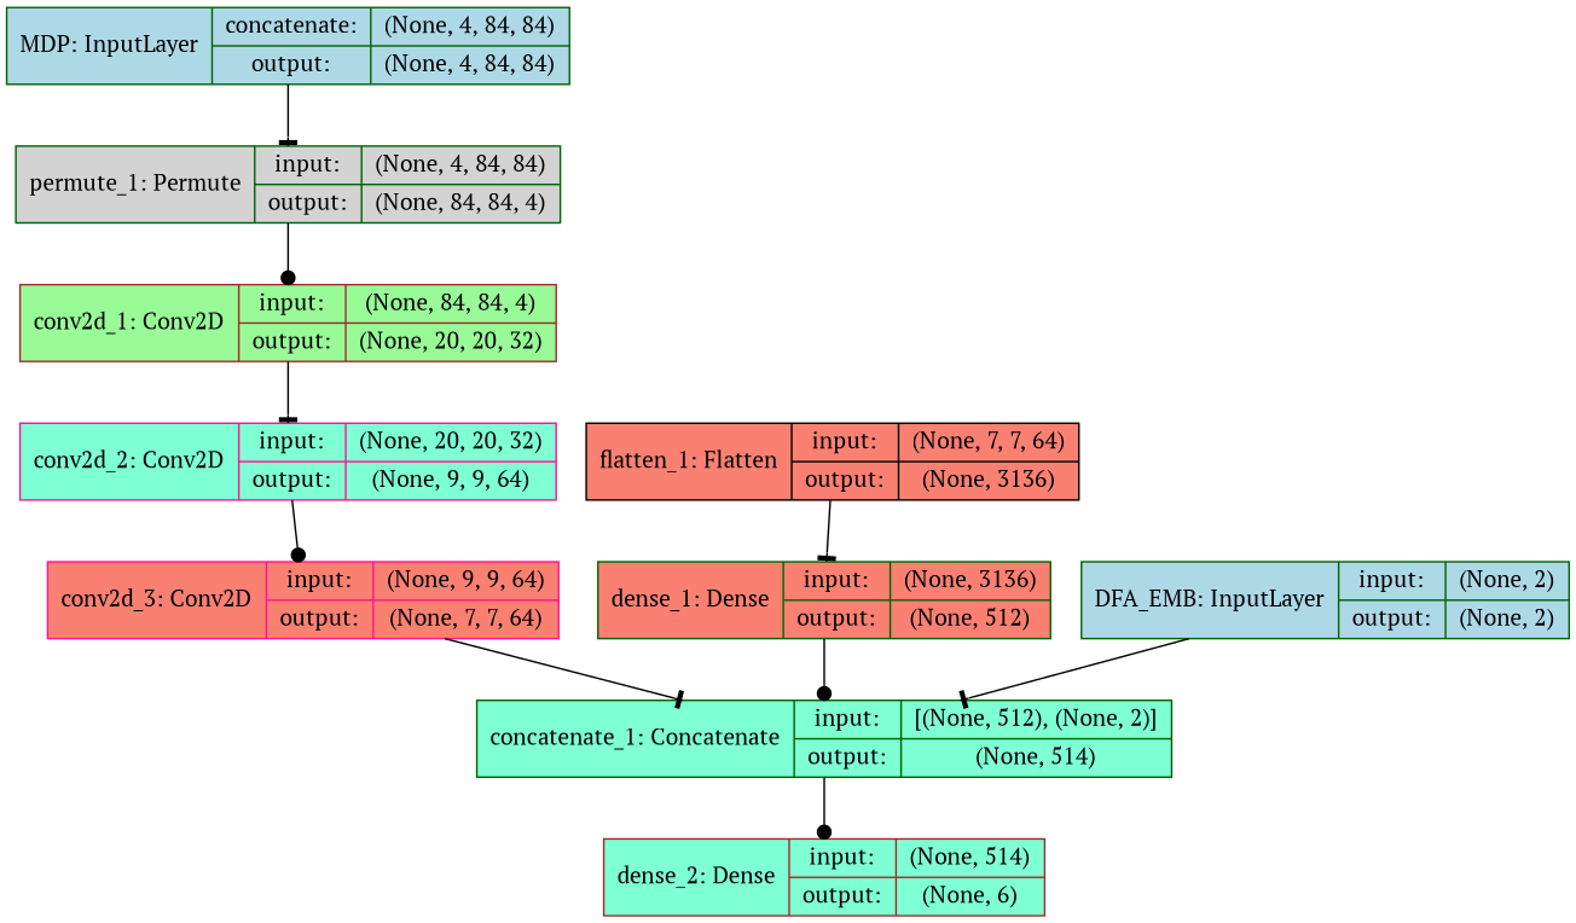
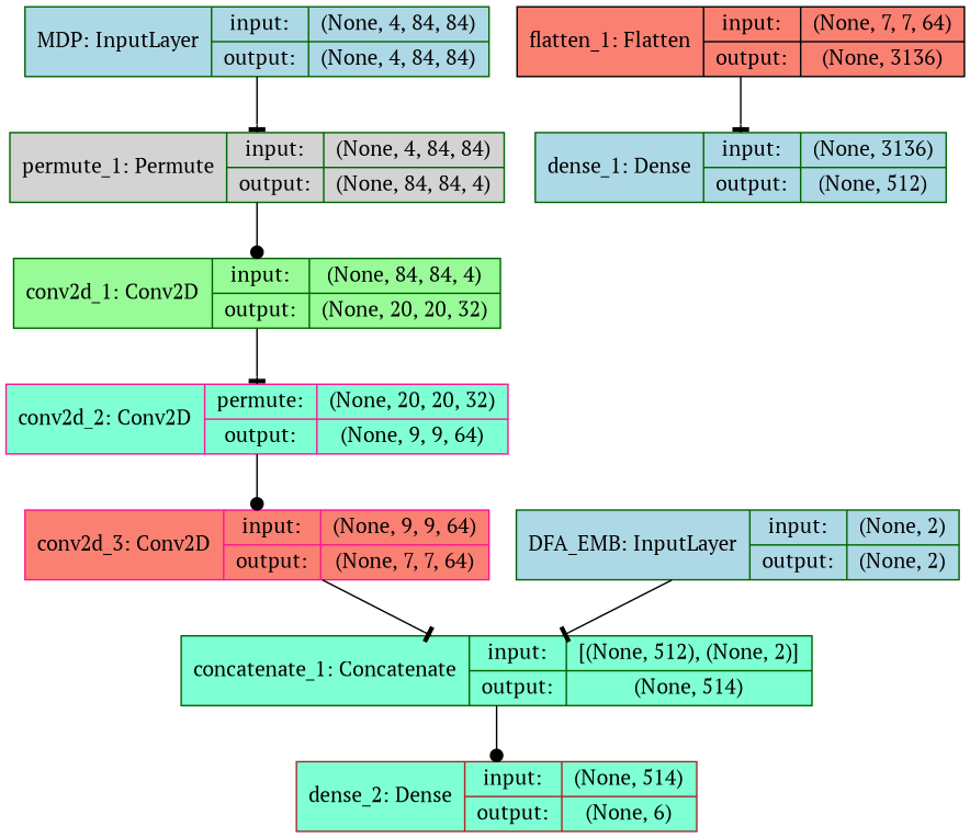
  digraph {
    concentrate=True
    fontname="PT Serif"
    rankdir=TB
    node [color=darkgreen fillcolor=lightblue fontname="PT Serif" shape=record style=filled]
    edge [arrowhead=tee fontname="PT Serif"]
-   n1 [label="MDP: InputLayer\n|{concatenate:|output:}|{{(None, 4, 84, 84)}|{(None, 4, 84, 84)}}"]
+   n1 [label="MDP: InputLayer\n|{input:|output:}|{{(None, 4, 84, 84)}|{(None, 4, 84, 84)}}"]
    n2 [fillcolor=lightgrey label="permute_1: Permute\n|{input:|output:}|{{(None, 4, 84, 84)}|{(None, 84, 84, 4)}}"]
-   n3 [color=brown fillcolor=palegreen label="conv2d_1: Conv2D\n|{input:|output:}|{{(None, 84, 84, 4)}|{(None, 20, 20, 32)}}"]
-   n4 [color=deeppink fillcolor=aquamarine label="conv2d_2: Conv2D\n|{input:|output:}|{{(None, 20, 20, 32)}|{(None, 9, 9, 64)}}"]
+   n3 [fillcolor=palegreen label="conv2d_1: Conv2D\n|{input:|output:}|{{(None, 84, 84, 4)}|{(None, 20, 20, 32)}}"]
+   n4 [color=deeppink fillcolor=aquamarine label="conv2d_2: Conv2D\n|{permute:|output:}|{{(None, 20, 20, 32)}|{(None, 9, 9, 64)}}"]
    n5 [color=deeppink fillcolor=salmon label="conv2d_3: Conv2D\n|{input:|output:}|{{(None, 9, 9, 64)}|{(None, 7, 7, 64)}}"]
    n6 [fillcolor=aquamarine label="concatenate_1: Concatenate\n|{input:|output:}|{{[(None, 512), (None, 2)]}|{(None, 514)}}"]
    n7 [color=black fillcolor=salmon label="flatten_1: Flatten\n|{input:|output:}|{{(None, 7, 7, 64)}|{(None, 3136)}}"]
-   n8 [fillcolor=salmon label="dense_1: Dense\n|{input:|output:}|{{(None, 3136)}|{(None, 512)}}"]
+   n8 [label="dense_1: Dense\n|{input:|output:}|{{(None, 3136)}|{(None, 512)}}"]
    n9 [color=brown fillcolor=aquamarine label="dense_2: Dense\n|{input:|output:}|{{(None, 514)}|{(None, 6)}}"]
    n10 [label="DFA_EMB: InputLayer\n|{input:|output:}|{{(None, 2)}|{(None, 2)}}"]
    n1 -> n2
    n2 -> n3 [arrowhead=dot]
    n3 -> n4
    n4 -> n5 [arrowhead=dot]
    n5 -> n6
    n6 -> n9 [arrowhead=dot]
    n7 -> n8
-   n8 -> n6 [arrowhead=dot]
    n10 -> n6
  }
